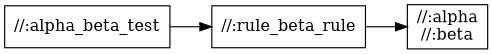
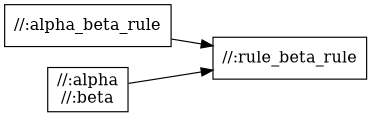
  digraph {
    rankdir=LR
    node [shape=box]
    n1 [label="//:rule_beta_rule"]
-   "//:alpha_beta_test"
+   "//:alpha_beta_test" [label="//:alpha_beta_rule"]
    "//:alpha\n//:beta"
-   n1 -> "//:alpha\n//:beta"
+   "//:alpha\n//:beta" -> n1
    "//:alpha_beta_test" -> n1
  }
